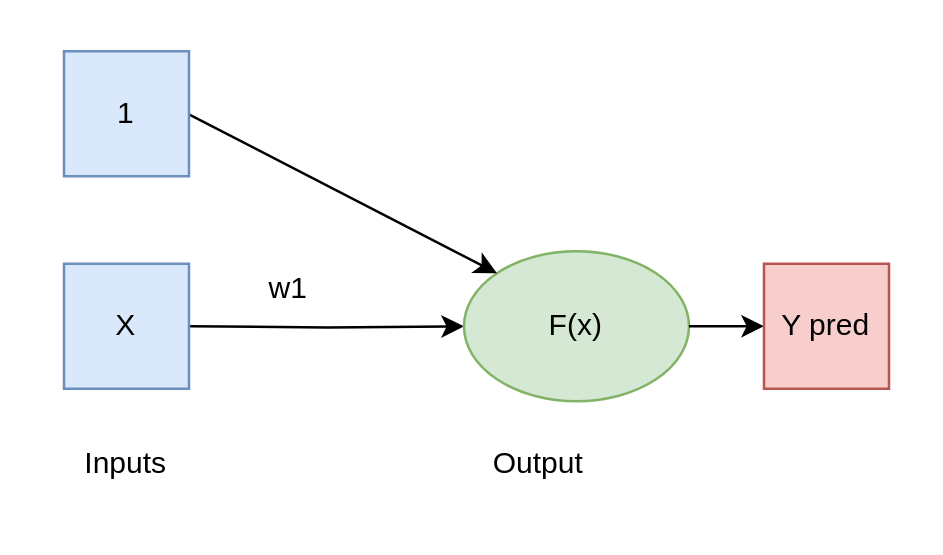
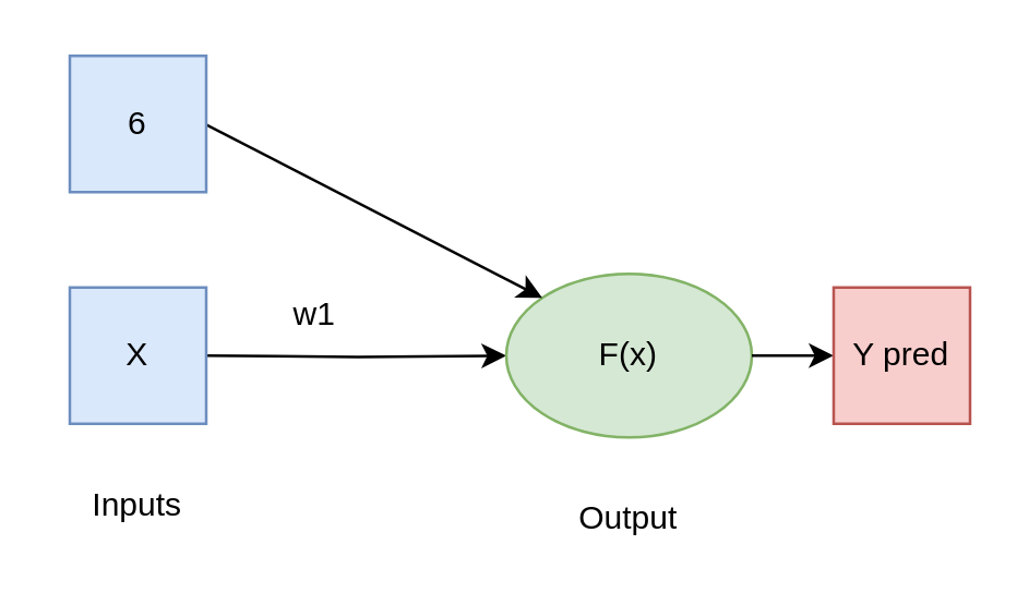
  <mxCell id="0" />
  <mxCell id="1" parent="0" />
  <mxCell id="2" style="edgeStyle=orthogonalEdgeStyle;rounded=0;orthogonalLoop=1;jettySize=auto;html=1;entryX=0;entryY=0.5;entryDx=0;entryDy=0;" edge="1" parent="1" target="3"><mxGeometry relative="1" as="geometry"><mxPoint x="75" y="130" as="sourcePoint" /></mxGeometry></mxCell>
  <mxCell id="3" value="F(x)" style="ellipse;whiteSpace=wrap;html=1;aspect=fixed;fillColor=#d5e8d4;strokeColor=#82b366;" vertex="1" parent="1"><mxGeometry x="185" y="100" width="90" height="60" as="geometry" /></mxCell>
  <mxCell id="4" value="" style="endArrow=classic;html=1;rounded=0;entryX=0;entryY=0;entryDx=0;entryDy=0;exitX=0.938;exitY=0.722;exitDx=0;exitDy=0;exitPerimeter=0;" edge="1" parent="1" target="3"><mxGeometry width="50" height="50" relative="1" as="geometry"><mxPoint x="71.28" y="43.32" as="sourcePoint" /><mxPoint x="345" y="150" as="targetPoint" /></mxGeometry></mxCell>
  <mxCell id="5" value="" style="endArrow=classic;html=1;rounded=0;exitX=1;exitY=0.5;exitDx=0;exitDy=0;" edge="1" parent="1" source="3"><mxGeometry width="50" height="50" relative="1" as="geometry"><mxPoint x="235" y="170" as="sourcePoint" /><mxPoint x="305" y="130" as="targetPoint" /></mxGeometry></mxCell>
  <mxCell id="6" value="Inputs" style="text;html=1;strokeColor=none;fillColor=none;align=center;verticalAlign=middle;whiteSpace=wrap;rounded=0;" vertex="1" parent="1"><mxGeometry x="20" y="170" width="60" height="30" as="geometry" /></mxCell>
- <mxCell id="7" value="Output" style="text;html=1;strokeColor=none;fillColor=none;align=center;verticalAlign=middle;whiteSpace=wrap;rounded=0;" vertex="1" parent="1"><mxGeometry x="185" y="170" width="60" height="30" as="geometry" /></mxCell>
+ <mxCell id="7" value="Output" style="text;html=1;strokeColor=none;fillColor=none;align=center;verticalAlign=middle;whiteSpace=wrap;rounded=0;" vertex="1" parent="1"><mxGeometry x="200" y="175" width="60" height="30" as="geometry" /></mxCell>
  <mxCell id="8" value="w1" style="text;html=1;strokeColor=none;fillColor=none;align=center;verticalAlign=middle;whiteSpace=wrap;rounded=0;" vertex="1" parent="1"><mxGeometry x="85" y="100" width="60" height="30" as="geometry" /></mxCell>
  <mxCell id="9" value="X" style="whiteSpace=wrap;html=1;aspect=fixed;fillColor=#dae8fc;strokeColor=#6c8ebf;" vertex="1" parent="1"><mxGeometry x="25" y="105" width="50" height="50" as="geometry" /></mxCell>
- <mxCell id="10" value="1" style="whiteSpace=wrap;html=1;aspect=fixed;fillColor=#dae8fc;strokeColor=#6c8ebf;" vertex="1" parent="1"><mxGeometry x="25" y="20" width="50" height="50" as="geometry" /></mxCell>
+ <mxCell id="10" value="6" style="whiteSpace=wrap;html=1;aspect=fixed;fillColor=#dae8fc;strokeColor=#6c8ebf;" vertex="1" parent="1"><mxGeometry x="25" y="20" width="50" height="50" as="geometry" /></mxCell>
  <mxCell id="11" value="&lt;span style=&quot;&quot;&gt;Y pred&lt;/span&gt;" style="whiteSpace=wrap;html=1;aspect=fixed;fillColor=#f8cecc;strokeColor=#b85450;" vertex="1" parent="1"><mxGeometry x="305" y="105" width="50" height="50" as="geometry" /></mxCell>
